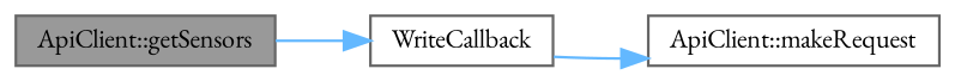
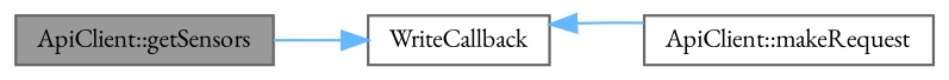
  digraph {
    fontname="EB Garamond"
    rankdir=LR
    node [color=grey40 fillcolor=white fontname="EB Garamond" fontsize=10 shape=box style=filled]
    edge [color=steelblue1 fontname="EB Garamond" fontsize=10 labelfontname=Helvetica labelfontsize=10 style=solid]
    n1 [color=gray40 fillcolor=grey60 fontcolor=black height=0.2 label="ApiClient::getSensors" width=0.4]
    n2 [height=0.2 label=WriteCallback width=0.4]
    n3 [height=0.2 label="ApiClient::makeRequest" width=0.4]
    n1 -> n2
-   n2 -> n3
+   n3 -> n2
  }
